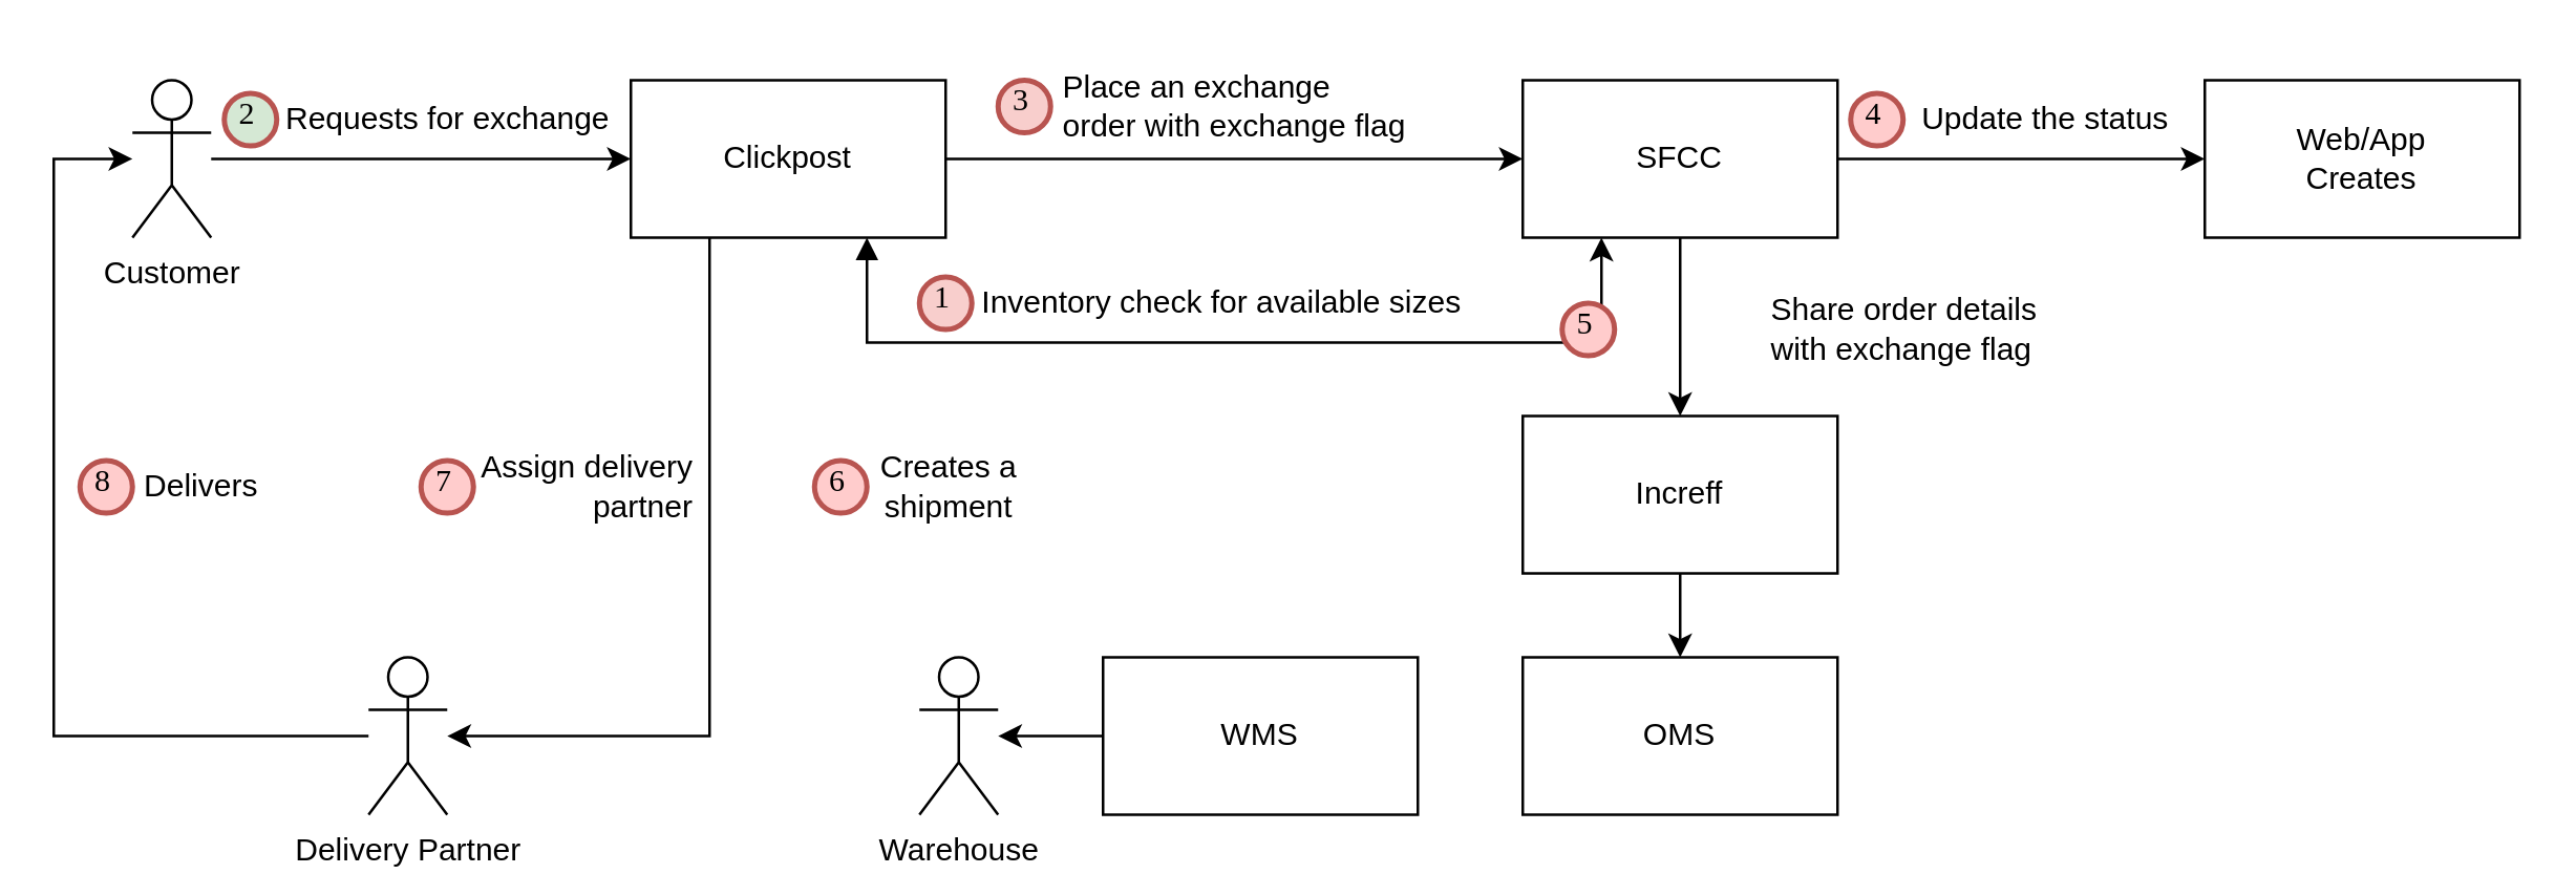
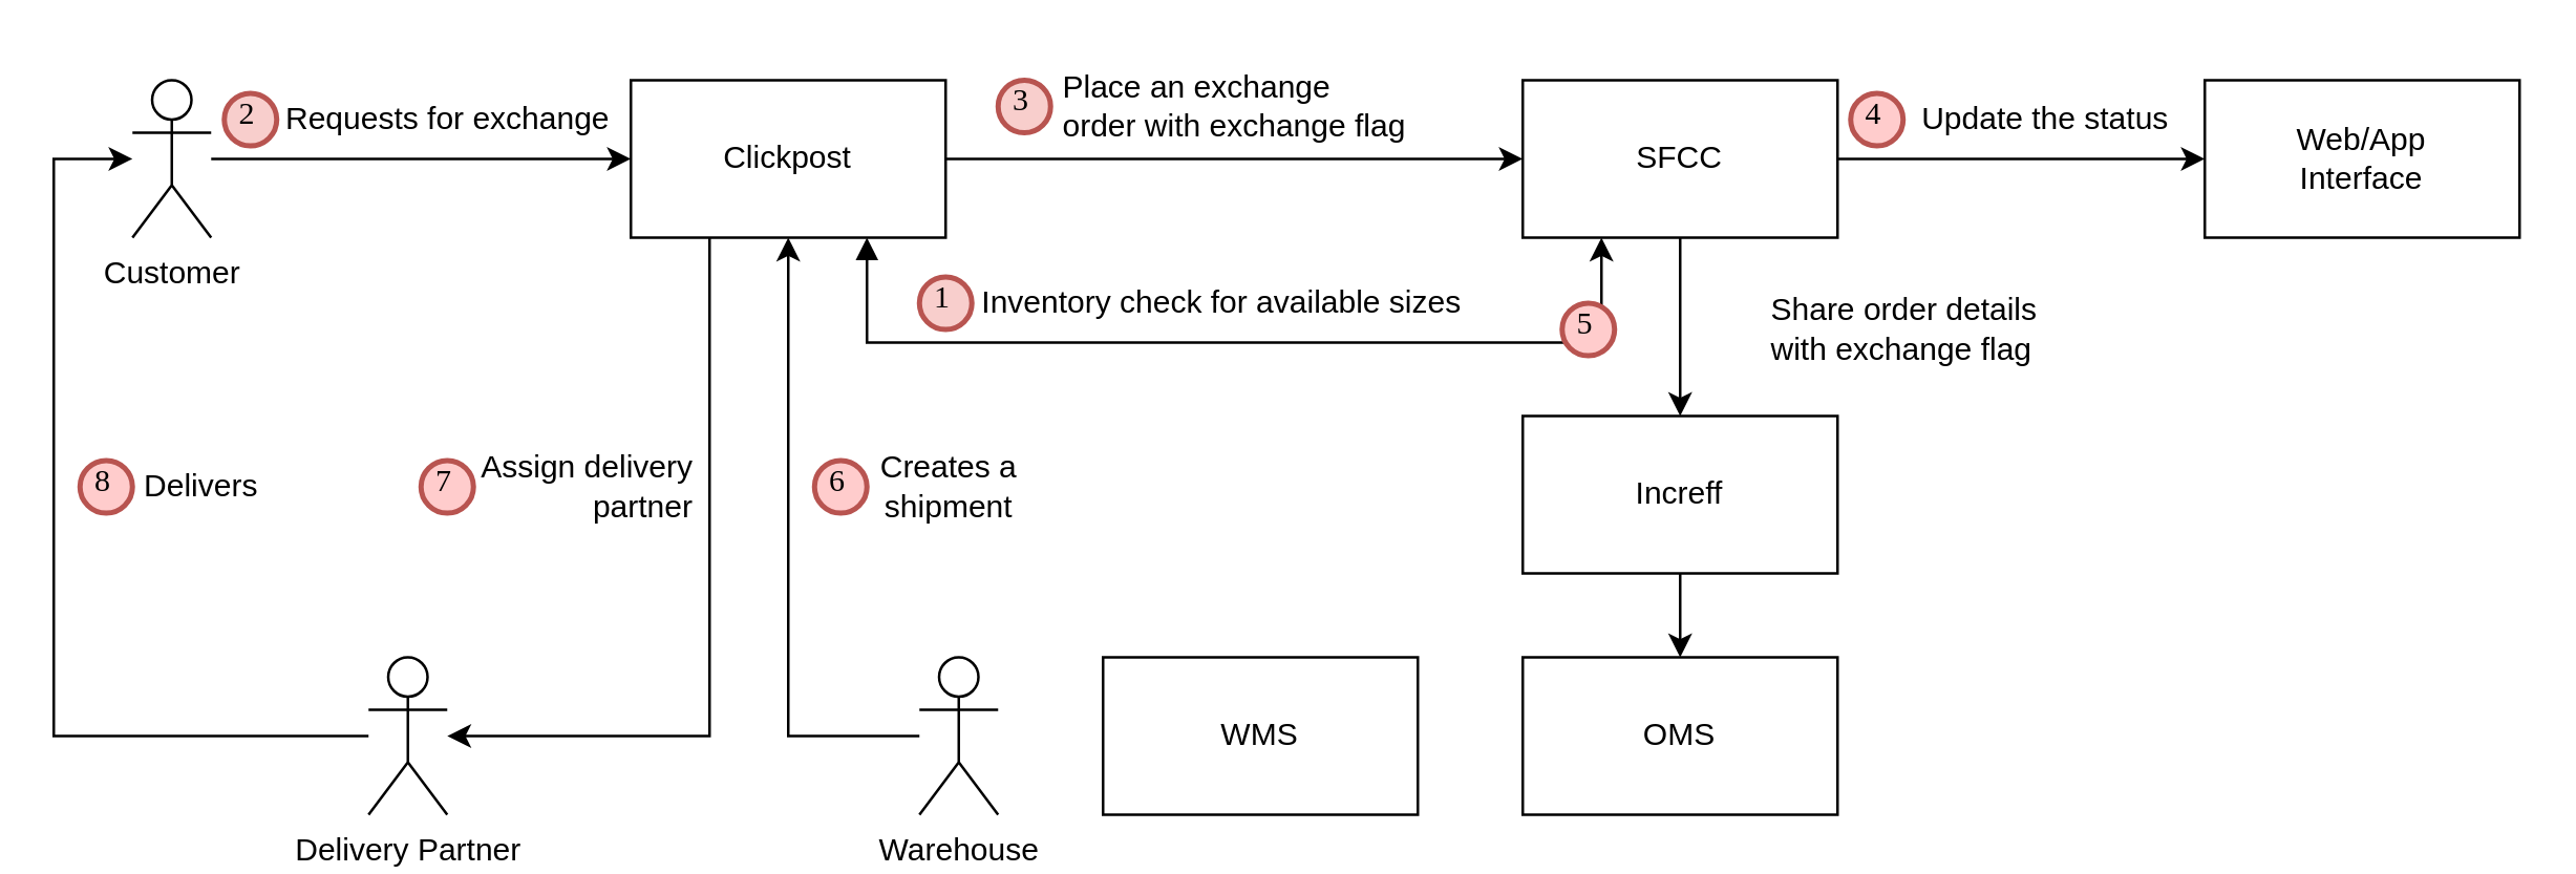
  <mxCell id="0" />
  <mxCell id="1" parent="0" />
  <mxCell id="2" style="edgeStyle=orthogonalEdgeStyle;rounded=0;orthogonalLoop=1;jettySize=auto;html=1;exitX=0.5;exitY=1;exitDx=0;exitDy=0;" parent="1" source="4" target="6" edge="1"><mxGeometry relative="1" as="geometry" /></mxCell>
  <mxCell id="3" style="edgeStyle=orthogonalEdgeStyle;rounded=0;orthogonalLoop=1;jettySize=auto;html=1;exitX=1;exitY=0.5;exitDx=0;exitDy=0;entryX=0;entryY=0.5;entryDx=0;entryDy=0;" parent="1" source="4" target="27" edge="1"><mxGeometry relative="1" as="geometry" /></mxCell>
  <mxCell id="4" value="SFCC" style="rounded=0;whiteSpace=wrap;html=1;" parent="1" vertex="1"><mxGeometry x="580" y="30" width="120" height="60" as="geometry" /></mxCell>
  <mxCell id="5" style="edgeStyle=orthogonalEdgeStyle;rounded=0;orthogonalLoop=1;jettySize=auto;html=1;exitX=0.5;exitY=1;exitDx=0;exitDy=0;entryX=0.5;entryY=0;entryDx=0;entryDy=0;" parent="1" source="6" target="18" edge="1"><mxGeometry relative="1" as="geometry" /></mxCell>
  <mxCell id="6" value="Increff" style="rounded=0;whiteSpace=wrap;html=1;" parent="1" vertex="1"><mxGeometry x="580" y="158" width="120" height="60" as="geometry" /></mxCell>
  <mxCell id="7" style="edgeStyle=orthogonalEdgeStyle;rounded=0;orthogonalLoop=1;jettySize=auto;html=1;entryX=0;entryY=0.5;entryDx=0;entryDy=0;" parent="1" source="10" target="4" edge="1"><mxGeometry relative="1" as="geometry" /></mxCell>
  <mxCell id="8" style="edgeStyle=orthogonalEdgeStyle;rounded=0;orthogonalLoop=1;jettySize=auto;html=1;exitX=0.25;exitY=1;exitDx=0;exitDy=0;" parent="1" source="10" target="23" edge="1"><mxGeometry relative="1" as="geometry"><mxPoint x="190" y="280" as="targetPoint" /><Array as="points"><mxPoint x="270" y="280" /></Array></mxGeometry></mxCell>
  <mxCell id="9" style="edgeStyle=orthogonalEdgeStyle;rounded=0;orthogonalLoop=1;jettySize=auto;html=1;exitX=0.75;exitY=1;exitDx=0;exitDy=0;entryX=0.25;entryY=1;entryDx=0;entryDy=0;startArrow=block;startFill=1;" parent="1" source="10" target="4" edge="1"><mxGeometry relative="1" as="geometry"><Array as="points"><mxPoint x="330" y="130" /><mxPoint x="610" y="130" /></Array></mxGeometry></mxCell>
  <mxCell id="10" value="Clickpost" style="rounded=0;whiteSpace=wrap;html=1;" parent="1" vertex="1"><mxGeometry x="240" y="30" width="120" height="60" as="geometry" /></mxCell>
  <mxCell id="11" style="edgeStyle=orthogonalEdgeStyle;rounded=0;orthogonalLoop=1;jettySize=auto;html=1;entryX=0;entryY=0.5;entryDx=0;entryDy=0;" parent="1" source="12" target="10" edge="1"><mxGeometry relative="1" as="geometry" /></mxCell>
  <mxCell id="12" value="Customer" style="shape=umlActor;verticalLabelPosition=bottom;verticalAlign=top;html=1;outlineConnect=0;" parent="1" vertex="1"><mxGeometry x="50" y="30" width="30" height="60" as="geometry" /></mxCell>
  <mxCell id="13" value="Requests for exchange" style="text;html=1;align=center;verticalAlign=middle;resizable=0;points=[];autosize=1;strokeColor=none;fillColor=none;" parent="1" vertex="1"><mxGeometry x="95" y="30" width="150" height="30" as="geometry" /></mxCell>
  <mxCell id="14" value="Place an exchange&lt;br&gt;order with exchange flag" style="text;html=1;align=left;verticalAlign=middle;resizable=0;points=[];autosize=1;strokeColor=none;fillColor=none;" parent="1" vertex="1"><mxGeometry x="403" y="20" width="150" height="40" as="geometry" /></mxCell>
  <mxCell id="15" value="Share order details&lt;br&gt;with exchange flag" style="text;html=1;align=left;verticalAlign=middle;resizable=0;points=[];autosize=1;strokeColor=none;fillColor=none;" parent="1" vertex="1"><mxGeometry x="673" y="105" width="120" height="40" as="geometry" /></mxCell>
- <mxCell id="16" style="edgeStyle=orthogonalEdgeStyle;rounded=0;orthogonalLoop=1;jettySize=auto;html=1;exitX=0;exitY=0.5;exitDx=0;exitDy=0;" parent="1" source="17" target="20" edge="1"><mxGeometry relative="1" as="geometry" /></mxCell>
  <mxCell id="17" value="WMS" style="rounded=0;whiteSpace=wrap;html=1;" parent="1" vertex="1"><mxGeometry x="420" y="250" width="120" height="60" as="geometry" /></mxCell>
  <mxCell id="18" value="OMS" style="rounded=0;whiteSpace=wrap;html=1;" parent="1" vertex="1"><mxGeometry x="580" y="250" width="120" height="60" as="geometry" /></mxCell>
+ <mxCell id="19" style="edgeStyle=orthogonalEdgeStyle;rounded=0;orthogonalLoop=1;jettySize=auto;html=1;entryX=0.5;entryY=1;entryDx=0;entryDy=0;" parent="1" source="20" target="10" edge="1"><mxGeometry relative="1" as="geometry"><Array as="points"><mxPoint x="300" y="280" /></Array></mxGeometry></mxCell>
  <mxCell id="20" value="Warehouse" style="shape=umlActor;verticalLabelPosition=bottom;verticalAlign=top;html=1;outlineConnect=0;" parent="1" vertex="1"><mxGeometry x="350" y="250" width="30" height="60" as="geometry" /></mxCell>
  <mxCell id="21" value="Creates a&lt;br&gt;shipment" style="text;html=1;align=center;verticalAlign=middle;resizable=0;points=[];autosize=1;strokeColor=none;fillColor=none;" parent="1" vertex="1"><mxGeometry x="321" y="165" width="80" height="40" as="geometry" /></mxCell>
  <mxCell id="22" style="edgeStyle=orthogonalEdgeStyle;rounded=0;orthogonalLoop=1;jettySize=auto;html=1;" parent="1" source="23" edge="1"><mxGeometry relative="1" as="geometry"><mxPoint x="110" y="280" as="sourcePoint" /><mxPoint x="50" y="60" as="targetPoint" /><Array as="points"><mxPoint x="20" y="280" /><mxPoint x="20" y="60" /></Array></mxGeometry></mxCell>
  <mxCell id="23" value="Delivery Partner" style="shape=umlActor;verticalLabelPosition=bottom;verticalAlign=top;html=1;outlineConnect=0;" parent="1" vertex="1"><mxGeometry x="140" y="250" width="30" height="60" as="geometry" /></mxCell>
  <mxCell id="24" value="Assign delivery&lt;br&gt;partner" style="text;html=1;align=right;verticalAlign=middle;resizable=0;points=[];autosize=1;strokeColor=none;fillColor=none;" parent="1" vertex="1"><mxGeometry x="165" y="165" width="100" height="40" as="geometry" /></mxCell>
  <mxCell id="25" value="Delivers" style="text;html=1;align=center;verticalAlign=middle;resizable=0;points=[];autosize=1;strokeColor=none;fillColor=none;" parent="1" vertex="1"><mxGeometry x="41" y="170" width="70" height="30" as="geometry" /></mxCell>
  <mxCell id="26" value="Inventory check for available sizes" style="text;html=1;align=center;verticalAlign=middle;resizable=0;points=[];autosize=1;strokeColor=none;fillColor=none;" parent="1" vertex="1"><mxGeometry x="360" y="100" width="210" height="30" as="geometry" /></mxCell>
- <mxCell id="27" value="Web/App&lt;br&gt;Creates" style="rounded=0;whiteSpace=wrap;html=1;" parent="1" vertex="1"><mxGeometry x="840" y="30" width="120" height="60" as="geometry" /></mxCell>
+ <mxCell id="27" value="Web/App&lt;br&gt;Interface" style="rounded=0;whiteSpace=wrap;html=1;" parent="1" vertex="1"><mxGeometry x="840" y="30" width="120" height="60" as="geometry" /></mxCell>
  <mxCell id="28" value="Update the status" style="text;html=1;align=center;verticalAlign=middle;resizable=0;points=[];autosize=1;strokeColor=none;fillColor=none;" parent="1" vertex="1"><mxGeometry x="719" y="30" width="120" height="30" as="geometry" /></mxCell>
  <mxCell id="29" value="1" style="ellipse;whiteSpace=wrap;html=1;aspect=fixed;strokeWidth=2;fontFamily=Tahoma;spacingBottom=4;spacingRight=2;strokeColor=#b85450;fillColor=#f8cecc;" parent="1" vertex="1"><mxGeometry x="350" y="105" width="20" height="20" as="geometry" /></mxCell>
- <mxCell id="30" value="2" style="ellipse;whiteSpace=wrap;html=1;aspect=fixed;strokeWidth=2;fontFamily=Tahoma;spacingBottom=4;spacingRight=2;strokeColor=#b85450;fillColor=#d5e8d4;" parent="1" vertex="1"><mxGeometry x="85" y="35" width="20" height="20" as="geometry" /></mxCell>
+ <mxCell id="30" value="2" style="ellipse;whiteSpace=wrap;html=1;aspect=fixed;strokeWidth=2;fontFamily=Tahoma;spacingBottom=4;spacingRight=2;strokeColor=#b85450;fillColor=#f8cecc;" parent="1" vertex="1"><mxGeometry x="85" y="35" width="20" height="20" as="geometry" /></mxCell>
  <mxCell id="31" value="3" style="ellipse;whiteSpace=wrap;html=1;aspect=fixed;strokeWidth=2;fontFamily=Tahoma;spacingBottom=4;spacingRight=2;strokeColor=#b85450;fillColor=#f8cecc;" parent="1" vertex="1"><mxGeometry x="380" y="30" width="20" height="20" as="geometry" /></mxCell>
  <mxCell id="32" value="4" style="ellipse;whiteSpace=wrap;html=1;aspect=fixed;strokeWidth=2;fontFamily=Tahoma;spacingBottom=4;spacingRight=2;strokeColor=#B85450;fillColor=#ffcccc;" parent="1" vertex="1"><mxGeometry x="705" y="35" width="20" height="20" as="geometry" /></mxCell>
  <mxCell id="33" value="5" style="ellipse;whiteSpace=wrap;html=1;aspect=fixed;strokeWidth=2;fontFamily=Tahoma;spacingBottom=4;spacingRight=2;strokeColor=#B85450;fillColor=#ffcccc;" parent="1" vertex="1"><mxGeometry x="595" y="115" width="20" height="20" as="geometry" /></mxCell>
  <mxCell id="34" value="6" style="ellipse;whiteSpace=wrap;html=1;aspect=fixed;strokeWidth=2;fontFamily=Tahoma;spacingBottom=4;spacingRight=2;strokeColor=#B85450;fillColor=#ffcccc;" parent="1" vertex="1"><mxGeometry x="310" y="175" width="20" height="20" as="geometry" /></mxCell>
  <mxCell id="35" value="7" style="ellipse;whiteSpace=wrap;html=1;aspect=fixed;strokeWidth=2;fontFamily=Tahoma;spacingBottom=4;spacingRight=2;strokeColor=#B85450;fillColor=#ffcccc;" parent="1" vertex="1"><mxGeometry x="160" y="175" width="20" height="20" as="geometry" /></mxCell>
  <mxCell id="36" value="8" style="ellipse;whiteSpace=wrap;html=1;aspect=fixed;strokeWidth=2;fontFamily=Tahoma;spacingBottom=4;spacingRight=2;strokeColor=#B85450;fillColor=#ffcccc;" parent="1" vertex="1"><mxGeometry x="30" y="175" width="20" height="20" as="geometry" /></mxCell>
